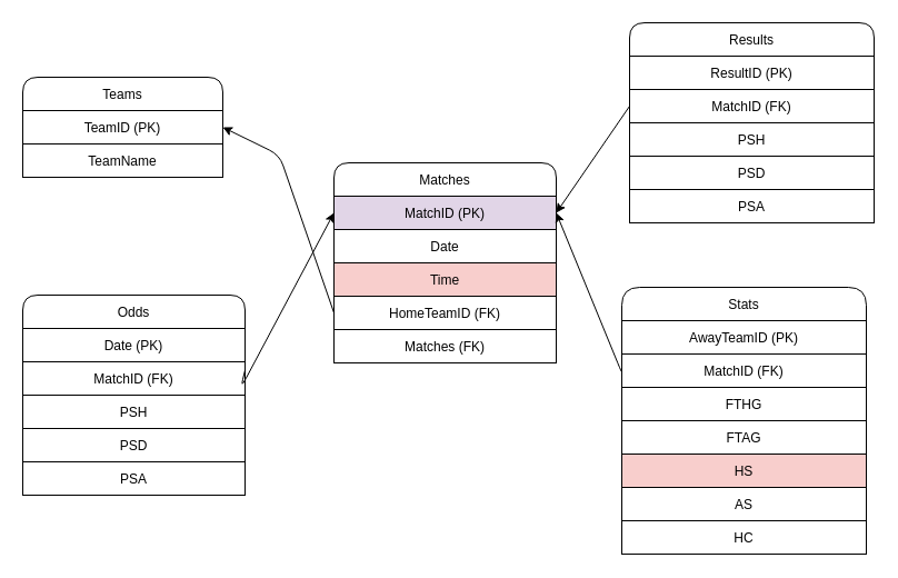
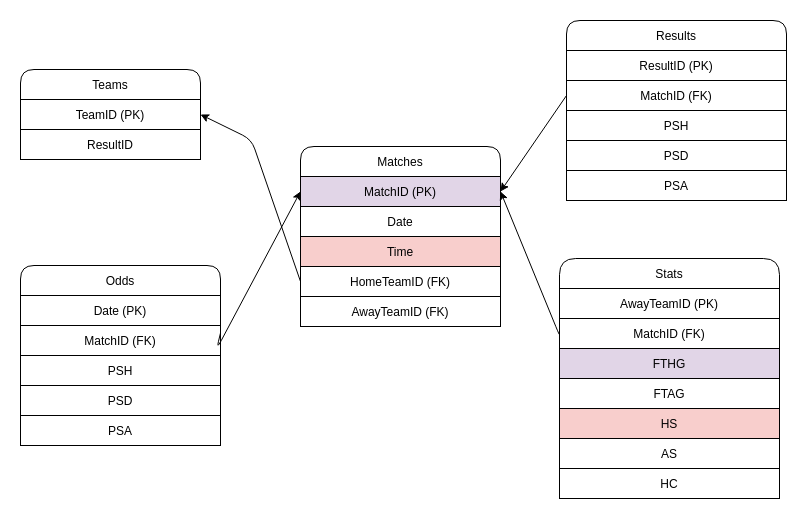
  <mxCell id="0" />
  <mxCell id="1" parent="0" />
  <mxCell id="2" value="Teams" style="shape=table;startSize=30;container=1;collapsible=0;rounded=1;" parent="1" vertex="1"><mxGeometry x="20" y="69" width="180" height="90" as="geometry" /></mxCell>
  <mxCell id="3" value="TeamID (PK)" parent="2" vertex="1"><mxGeometry y="30" width="180" height="30" as="geometry" /></mxCell>
- <mxCell id="4" value="TeamName" parent="2" vertex="1"><mxGeometry y="60" width="180" height="30" as="geometry" /></mxCell>
+ <mxCell id="4" value="ResultID" parent="2" vertex="1"><mxGeometry y="60" width="180" height="30" as="geometry" /></mxCell>
  <mxCell id="5" value="Matches" style="shape=table;startSize=30;container=1;collapsible=0;swimlaneFillColor=none;rounded=1;" parent="1" vertex="1"><mxGeometry x="300" y="146" width="200" height="180" as="geometry" /></mxCell>
  <mxCell id="6" value="MatchID (PK)" parent="5" vertex="1" style="fillColor=#e1d5e7;"><mxGeometry y="30" width="200" height="30" as="geometry" /></mxCell>
  <mxCell id="7" value="Date" parent="5" vertex="1"><mxGeometry y="60" width="200" height="30" as="geometry" /></mxCell>
  <mxCell id="8" value="Time" parent="5" vertex="1" style="fillColor=#f8cecc;"><mxGeometry y="90" width="200" height="30" as="geometry" /></mxCell>
  <mxCell id="9" value="HomeTeamID (FK)" parent="5" vertex="1"><mxGeometry y="120" width="200" height="30" as="geometry" /></mxCell>
- <mxCell id="10" value="Matches (FK)" parent="5" vertex="1"><mxGeometry y="150" width="200" height="30" as="geometry" /></mxCell>
+ <mxCell id="10" value="AwayTeamID (FK)" parent="5" vertex="1"><mxGeometry y="150" width="200" height="30" as="geometry" /></mxCell>
  <mxCell id="11" value="Stats" style="shape=table;startSize=30;container=1;collapsible=0;rounded=1;arcSize=18;" parent="1" vertex="1"><mxGeometry x="559" y="258" width="220" height="240" as="geometry" /></mxCell>
  <mxCell id="12" value="AwayTeamID (PK)" parent="11" vertex="1"><mxGeometry y="30" width="220" height="30" as="geometry" /></mxCell>
  <mxCell id="13" value="MatchID (FK)" parent="11" vertex="1"><mxGeometry y="60" width="220" height="30" as="geometry" /></mxCell>
- <mxCell id="14" value="FTHG" parent="11" vertex="1"><mxGeometry y="90" width="220" height="30" as="geometry" /></mxCell>
+ <mxCell id="14" value="FTHG" parent="11" vertex="1" style="fillColor=#e1d5e7;"><mxGeometry y="90" width="220" height="30" as="geometry" /></mxCell>
  <mxCell id="15" value="FTAG" parent="11" vertex="1"><mxGeometry y="120" width="220" height="30" as="geometry" /></mxCell>
  <mxCell id="16" value="HS" parent="11" vertex="1" style="fillColor=#f8cecc;"><mxGeometry y="150" width="220" height="30" as="geometry" /></mxCell>
  <mxCell id="17" value="AS" parent="11" vertex="1"><mxGeometry y="180" width="220" height="30" as="geometry" /></mxCell>
  <mxCell id="18" value="HC" style="rounded=0;" parent="11" vertex="1"><mxGeometry y="210" width="220" height="30" as="geometry" /></mxCell>
  <mxCell id="19" value="Odds" style="shape=table;startSize=30;container=1;collapsible=0;rounded=1;" parent="1" vertex="1"><mxGeometry x="20" y="265" width="200" height="180" as="geometry" /></mxCell>
  <mxCell id="20" value="Date (PK)" parent="19" vertex="1"><mxGeometry y="30" width="200" height="30" as="geometry" /></mxCell>
  <mxCell id="21" value="MatchID (FK)" parent="19" vertex="1"><mxGeometry y="60" width="200" height="30" as="geometry" /></mxCell>
  <mxCell id="22" value="PSH" parent="19" vertex="1"><mxGeometry y="90" width="200" height="30" as="geometry" /></mxCell>
  <mxCell id="23" value="PSD" parent="19" vertex="1"><mxGeometry y="120" width="200" height="30" as="geometry" /></mxCell>
  <mxCell id="24" value="PSA" parent="19" vertex="1"><mxGeometry y="150" width="200" height="30" as="geometry" /></mxCell>
  <mxCell id="25" value="Results" style="shape=table;startSize=30;container=1;collapsible=0;rounded=1;" parent="1" vertex="1"><mxGeometry x="566" y="20" width="220" height="180" as="geometry" /></mxCell>
  <mxCell id="26" value="ResultID (PK)" parent="25" vertex="1"><mxGeometry y="30" width="220" height="30" as="geometry" /></mxCell>
  <mxCell id="27" value="MatchID (FK)" parent="25" vertex="1"><mxGeometry y="60" width="220" height="30" as="geometry" /></mxCell>
  <mxCell id="28" value="PSH" parent="25" vertex="1"><mxGeometry y="90" width="220" height="30" as="geometry" /></mxCell>
  <mxCell id="29" value="PSD" parent="25" vertex="1"><mxGeometry y="120" width="220" height="30" as="geometry" /></mxCell>
  <mxCell id="30" value="PSA" parent="25" vertex="1"><mxGeometry y="150" width="220" height="30" as="geometry" /></mxCell>
  <mxCell id="31" value="" style="endArrow=classic;html=1;exitX=0;exitY=0.5;exitDx=0;exitDy=0;entryX=1;entryY=0.25;entryDx=0;entryDy=0;" parent="1" source="27" target="5" edge="1"><mxGeometry width="50" height="50" relative="1" as="geometry"><mxPoint x="356" y="230" as="sourcePoint" /><mxPoint x="524" y="-43" as="targetPoint" /><Array as="points" /></mxGeometry></mxCell>
  <mxCell id="32" value="" style="endArrow=classic;html=1;entryX=1;entryY=0.5;entryDx=0;entryDy=0;exitX=0;exitY=0.5;exitDx=0;exitDy=0;" parent="1" source="9" target="2" edge="1"><mxGeometry width="50" height="50" relative="1" as="geometry"><mxPoint x="272" y="378" as="sourcePoint" /><mxPoint x="279" y="454" as="targetPoint" /><Array as="points"><mxPoint x="251" y="139" /></Array></mxGeometry></mxCell>
  <mxCell id="33" value="" style="endArrow=classic;html=1;exitX=0;exitY=0.5;exitDx=0;exitDy=0;entryX=1;entryY=0.25;entryDx=0;entryDy=0;" parent="1" source="13" target="5" edge="1"><mxGeometry width="50" height="50" relative="1" as="geometry"><mxPoint x="272" y="378" as="sourcePoint" /><mxPoint x="322" y="328" as="targetPoint" /><Array as="points"><mxPoint x="559" y="335" /></Array></mxGeometry></mxCell>
  <mxCell id="34" value="" style="endArrow=classic;html=1;exitX=1;exitY=0.25;exitDx=0;exitDy=0;entryX=0;entryY=0.25;entryDx=0;entryDy=0;" parent="1" source="21" target="5" edge="1"><mxGeometry width="50" height="50" relative="1" as="geometry"><mxPoint x="335" y="587" as="sourcePoint" /><mxPoint x="405" y="468" as="targetPoint" /><Array as="points"><mxPoint x="216" y="349" /></Array></mxGeometry></mxCell>
